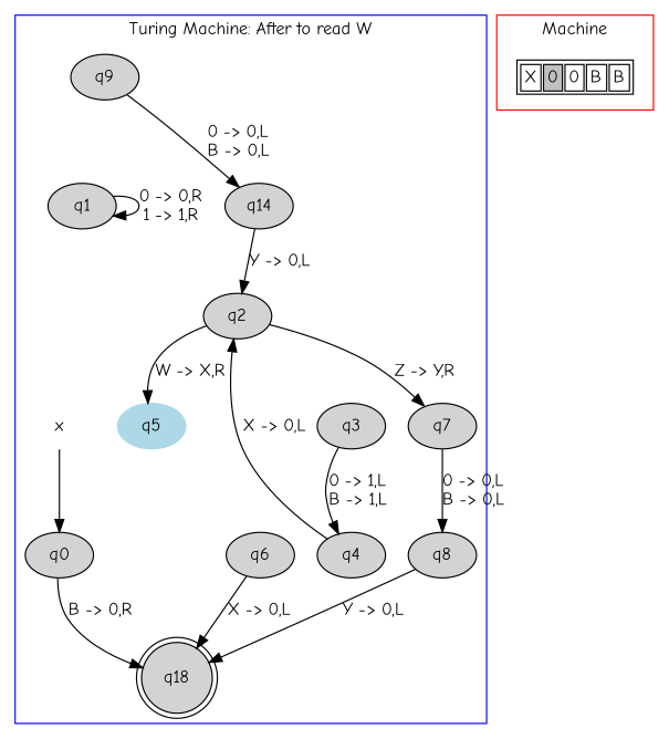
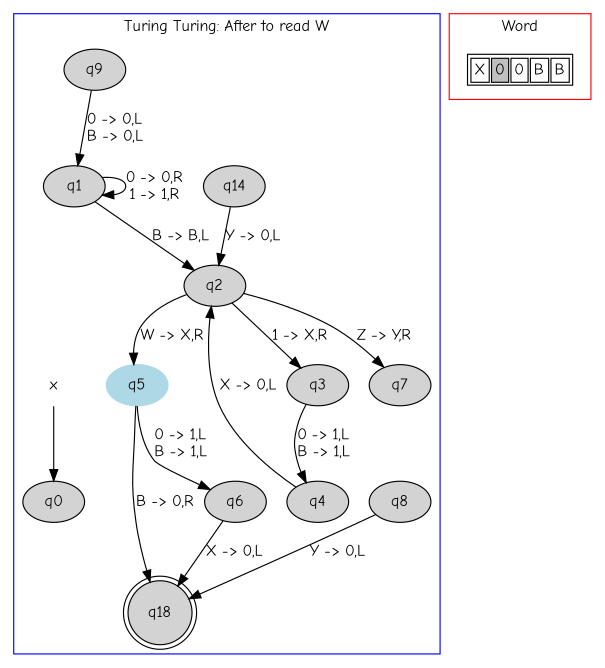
  digraph {
    fontname="Comic Neue"
    node [fontname="Comic Neue" style=filled]
    edge [fontname="Comic Neue"]
    q0
    q1
    n3 [label=q18 shape=doublecircle]
    q2
    q3
    q5 [color=lightblue]
    q7
    q9
    q4
    q6
    q8
    n12 [label=q14]
    x [color=white]
    n14 [label=<<TABLE> <TR> <TD><FONT>X</FONT></TD> <TD BGCOLOR="gray"><FONT>0</FONT></TD> <TD><FONT>0</FONT></TD> <TD><FONT>B</FONT></TD> <TD><FONT>B</FONT></TD> </TR> </TABLE>> shape=plaintext style=""]
    subgraph cluster_1 {
      color=blue
-     label="Turing Machine: After to read W"
+     label="Turing Turing: After to read W"
      q0
      q1
      n3
      q2
      q3
      q5
      q7
      q9
      q4
      q6
      q8
      n12
      x
    }
    subgraph cluster_2 {
      color=red
-     label=Machine
+     label=Word
      n14
    }
-   q0 -> n3 [label="B -> 0,R"]
+   q5 -> n3 [label="B -> 0,R"]
    q1 -> q1 [label="0 -> 0,R\n1 -> 1,R"]
+   q1 -> q2 [label="B -> B,L"]
+   q2 -> q3 [label="1 -> X,R"]
    q2 -> q5 [label="W -> X,R"]
    q2 -> q7 [label="Z -> Y,R"]
    q3 -> q4 [label="0 -> 1,L\nB -> 1,L"]
-   q7 -> q8 [label="0 -> 0,L\nB -> 0,L"]
-   q9 -> n12 [label="0 -> 0,L\nB -> 0,L"]
+   q5 -> q6 [label="0 -> 1,L\nB -> 1,L"]
+   q9 -> q1 [label="0 -> 0,L\nB -> 0,L"]
    q4 -> q2 [label="X -> 0,L"]
    q6 -> n3 [label="X -> 0,L"]
    q8 -> n3 [label="Y -> 0,L"]
    n12 -> q2 [label="Y -> 0,L"]
    x -> q0
  }
